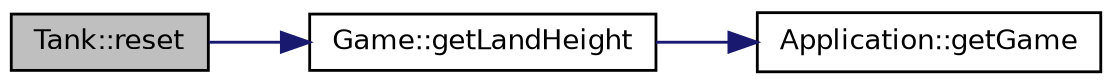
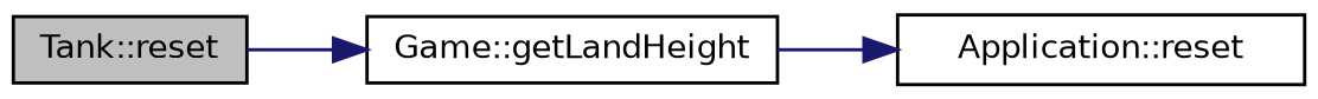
  digraph {
    rankdir=LR
    node [color=black fillcolor=white fontname=Helvetica fontsize=10 shape=record style=filled]
    edge [color=midnightblue fontname=Helvetica fontsize=10 labelfontname=Helvetica labelfontsize=10 style=solid]
    n1 [fillcolor=grey75 fontcolor=black height=0.2 label="Tank::reset" width=0.4]
    n2 [height=0.2 label="Game::getLandHeight" width=0.4]
-   n3 [height=0.2 label="Application::getGame" width=0.4]
+   n3 [height=0.2 label="Application::reset" width=0.4]
    n1 -> n2
    n2 -> n3
  }
